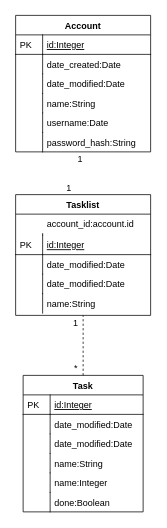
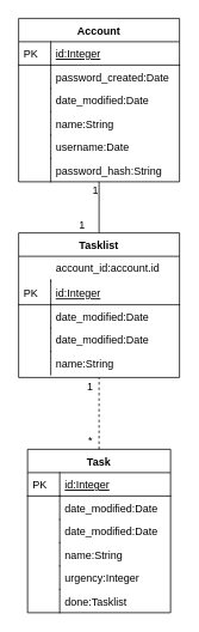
  <mxCell id="0" />
  <mxCell id="1" parent="0" />
  <mxCell id="2" value="Account" style="swimlane;fontStyle=1;childLayout=stackLayout;horizontal=1;startSize=26;horizontalStack=0;resizeParent=1;resizeLast=0;collapsible=1;marginBottom=0;rounded=0;shadow=0;strokeWidth=1;" vertex="1" parent="1"><mxGeometry x="20" y="20" width="180" height="182" as="geometry"><mxRectangle x="20" y="80" width="160" height="26" as="alternateBounds" /></mxGeometry></mxCell>
  <mxCell id="3" value="id:Integer" style="shape=partialRectangle;top=0;left=0;right=0;bottom=1;align=left;verticalAlign=top;fillColor=none;spacingLeft=40;spacingRight=4;overflow=hidden;rotatable=0;points=[[0,0.5],[1,0.5]];portConstraint=eastwest;dropTarget=0;rounded=0;shadow=0;strokeWidth=1;fontStyle=4" vertex="1" parent="2"><mxGeometry y="26" width="180" height="26" as="geometry" /></mxCell>
  <mxCell id="4" value="PK" style="shape=partialRectangle;top=0;left=0;bottom=0;fillColor=none;align=left;verticalAlign=top;spacingLeft=4;spacingRight=4;overflow=hidden;rotatable=0;points=[];portConstraint=eastwest;part=1;" vertex="1" connectable="0" parent="3"><mxGeometry width="36" height="26" as="geometry" /></mxCell>
- <mxCell id="5" value="date_created:Date" style="shape=partialRectangle;top=0;left=0;right=0;bottom=0;align=left;verticalAlign=top;fillColor=none;spacingLeft=40;spacingRight=4;overflow=hidden;rotatable=0;points=[[0,0.5],[1,0.5]];portConstraint=eastwest;dropTarget=0;rounded=0;shadow=0;strokeWidth=1;" vertex="1" parent="2"><mxGeometry y="52" width="180" height="26" as="geometry" /></mxCell>
+ <mxCell id="5" value="password_created:Date" style="shape=partialRectangle;top=0;left=0;right=0;bottom=0;align=left;verticalAlign=top;fillColor=none;spacingLeft=40;spacingRight=4;overflow=hidden;rotatable=0;points=[[0,0.5],[1,0.5]];portConstraint=eastwest;dropTarget=0;rounded=0;shadow=0;strokeWidth=1;" vertex="1" parent="2"><mxGeometry y="52" width="180" height="26" as="geometry" /></mxCell>
  <mxCell id="6" value="" style="shape=partialRectangle;top=0;left=0;bottom=0;fillColor=none;align=left;verticalAlign=top;spacingLeft=4;spacingRight=4;overflow=hidden;rotatable=0;points=[];portConstraint=eastwest;part=1;" vertex="1" connectable="0" parent="5"><mxGeometry width="36" height="26" as="geometry" /></mxCell>
  <mxCell id="7" value="date_modified:Date" style="shape=partialRectangle;top=0;left=0;right=0;bottom=0;align=left;verticalAlign=top;fillColor=none;spacingLeft=40;spacingRight=4;overflow=hidden;rotatable=0;points=[[0,0.5],[1,0.5]];portConstraint=eastwest;dropTarget=0;rounded=0;shadow=0;strokeWidth=1;" vertex="1" parent="2"><mxGeometry y="78" width="180" height="26" as="geometry" /></mxCell>
  <mxCell id="8" value="" style="shape=partialRectangle;top=0;left=0;bottom=0;fillColor=none;align=left;verticalAlign=top;spacingLeft=4;spacingRight=4;overflow=hidden;rotatable=0;points=[];portConstraint=eastwest;part=1;" vertex="1" connectable="0" parent="7"><mxGeometry width="36" height="26" as="geometry" /></mxCell>
  <mxCell id="9" value="name:String" style="shape=partialRectangle;top=0;left=0;right=0;bottom=0;align=left;verticalAlign=top;fillColor=none;spacingLeft=40;spacingRight=4;overflow=hidden;rotatable=0;points=[[0,0.5],[1,0.5]];portConstraint=eastwest;dropTarget=0;rounded=0;shadow=0;strokeWidth=1;" vertex="1" parent="2"><mxGeometry y="104" width="180" height="26" as="geometry" /></mxCell>
  <mxCell id="10" value="" style="shape=partialRectangle;top=0;left=0;bottom=0;fillColor=none;align=left;verticalAlign=top;spacingLeft=4;spacingRight=4;overflow=hidden;rotatable=0;points=[];portConstraint=eastwest;part=1;" vertex="1" connectable="0" parent="9"><mxGeometry width="36" height="26" as="geometry" /></mxCell>
  <mxCell id="11" value="username:Date" style="shape=partialRectangle;top=0;left=0;right=0;bottom=0;align=left;verticalAlign=top;fillColor=none;spacingLeft=40;spacingRight=4;overflow=hidden;rotatable=0;points=[[0,0.5],[1,0.5]];portConstraint=eastwest;dropTarget=0;rounded=0;shadow=0;strokeWidth=1;" vertex="1" parent="2"><mxGeometry y="130" width="180" height="26" as="geometry" /></mxCell>
  <mxCell id="12" value="" style="shape=partialRectangle;top=0;left=0;bottom=0;fillColor=none;align=left;verticalAlign=top;spacingLeft=4;spacingRight=4;overflow=hidden;rotatable=0;points=[];portConstraint=eastwest;part=1;" vertex="1" connectable="0" parent="11"><mxGeometry width="36" height="26" as="geometry" /></mxCell>
  <mxCell id="13" value="password_hash:String" style="shape=partialRectangle;top=0;left=0;right=0;bottom=0;align=left;verticalAlign=top;fillColor=none;spacingLeft=40;spacingRight=4;overflow=hidden;rotatable=0;points=[[0,0.5],[1,0.5]];portConstraint=eastwest;dropTarget=0;rounded=0;shadow=0;strokeWidth=1;" vertex="1" parent="2"><mxGeometry y="156" width="180" height="26" as="geometry" /></mxCell>
  <mxCell id="14" value="" style="shape=partialRectangle;top=0;left=0;bottom=0;fillColor=none;align=left;verticalAlign=top;spacingLeft=4;spacingRight=4;overflow=hidden;rotatable=0;points=[];portConstraint=eastwest;part=1;" vertex="1" connectable="0" parent="13"><mxGeometry width="36" height="26" as="geometry" /></mxCell>
  <mxCell id="15" value="Task" style="swimlane;fontStyle=1;childLayout=stackLayout;horizontal=1;startSize=26;horizontalStack=0;resizeParent=1;resizeLast=0;collapsible=1;marginBottom=0;rounded=0;shadow=0;strokeWidth=1;" vertex="1" parent="1"><mxGeometry x="30" y="500" width="160" height="182" as="geometry"><mxRectangle x="260" y="80" width="160" height="26" as="alternateBounds" /></mxGeometry></mxCell>
  <mxCell id="16" value="id:Integer" style="shape=partialRectangle;top=0;left=0;right=0;bottom=1;align=left;verticalAlign=top;fillColor=none;spacingLeft=40;spacingRight=4;overflow=hidden;rotatable=0;points=[[0,0.5],[1,0.5]];portConstraint=eastwest;dropTarget=0;rounded=0;shadow=0;strokeWidth=1;fontStyle=4" vertex="1" parent="15"><mxGeometry y="26" width="160" height="26" as="geometry" /></mxCell>
  <mxCell id="17" value="PK" style="shape=partialRectangle;top=0;left=0;bottom=0;fillColor=none;align=left;verticalAlign=top;spacingLeft=4;spacingRight=4;overflow=hidden;rotatable=0;points=[];portConstraint=eastwest;part=1;" vertex="1" connectable="0" parent="16"><mxGeometry width="36" height="26" as="geometry" /></mxCell>
  <mxCell id="18" value="date_modified:Date" style="shape=partialRectangle;top=0;left=0;right=0;bottom=0;align=left;verticalAlign=top;fillColor=none;spacingLeft=40;spacingRight=4;overflow=hidden;rotatable=0;points=[[0,0.5],[1,0.5]];portConstraint=eastwest;dropTarget=0;rounded=0;shadow=0;strokeWidth=1;" vertex="1" parent="15"><mxGeometry y="52" width="160" height="26" as="geometry" /></mxCell>
  <mxCell id="19" value="" style="shape=partialRectangle;top=0;left=0;bottom=0;fillColor=none;align=left;verticalAlign=top;spacingLeft=4;spacingRight=4;overflow=hidden;rotatable=0;points=[];portConstraint=eastwest;part=1;" vertex="1" connectable="0" parent="18"><mxGeometry width="36" height="26" as="geometry" /></mxCell>
  <mxCell id="20" value="date_modified:Date" style="shape=partialRectangle;top=0;left=0;right=0;bottom=0;align=left;verticalAlign=top;fillColor=none;spacingLeft=40;spacingRight=4;overflow=hidden;rotatable=0;points=[[0,0.5],[1,0.5]];portConstraint=eastwest;dropTarget=0;rounded=0;shadow=0;strokeWidth=1;" vertex="1" parent="15"><mxGeometry y="78" width="160" height="26" as="geometry" /></mxCell>
  <mxCell id="21" value="" style="shape=partialRectangle;top=0;left=0;bottom=0;fillColor=none;align=left;verticalAlign=top;spacingLeft=4;spacingRight=4;overflow=hidden;rotatable=0;points=[];portConstraint=eastwest;part=1;" vertex="1" connectable="0" parent="20"><mxGeometry width="36" height="26" as="geometry" /></mxCell>
  <mxCell id="22" value="name:String" style="shape=partialRectangle;top=0;left=0;right=0;bottom=0;align=left;verticalAlign=top;fillColor=none;spacingLeft=40;spacingRight=4;overflow=hidden;rotatable=0;points=[[0,0.5],[1,0.5]];portConstraint=eastwest;dropTarget=0;rounded=0;shadow=0;strokeWidth=1;" vertex="1" parent="15"><mxGeometry y="104" width="160" height="26" as="geometry" /></mxCell>
  <mxCell id="23" value="" style="shape=partialRectangle;top=0;left=0;bottom=0;fillColor=none;align=left;verticalAlign=top;spacingLeft=4;spacingRight=4;overflow=hidden;rotatable=0;points=[];portConstraint=eastwest;part=1;" vertex="1" connectable="0" parent="22"><mxGeometry width="36" height="26" as="geometry" /></mxCell>
- <mxCell id="24" value="name:Integer" style="shape=partialRectangle;top=0;left=0;right=0;bottom=0;align=left;verticalAlign=top;fillColor=none;spacingLeft=40;spacingRight=4;overflow=hidden;rotatable=0;points=[[0,0.5],[1,0.5]];portConstraint=eastwest;dropTarget=0;rounded=0;shadow=0;strokeWidth=1;" vertex="1" parent="15"><mxGeometry y="130" width="160" height="26" as="geometry" /></mxCell>
+ <mxCell id="24" value="urgency:Integer" style="shape=partialRectangle;top=0;left=0;right=0;bottom=0;align=left;verticalAlign=top;fillColor=none;spacingLeft=40;spacingRight=4;overflow=hidden;rotatable=0;points=[[0,0.5],[1,0.5]];portConstraint=eastwest;dropTarget=0;rounded=0;shadow=0;strokeWidth=1;" vertex="1" parent="15"><mxGeometry y="130" width="160" height="26" as="geometry" /></mxCell>
  <mxCell id="25" value="" style="shape=partialRectangle;top=0;left=0;bottom=0;fillColor=none;align=left;verticalAlign=top;spacingLeft=4;spacingRight=4;overflow=hidden;rotatable=0;points=[];portConstraint=eastwest;part=1;" vertex="1" connectable="0" parent="24"><mxGeometry width="36" height="26" as="geometry" /></mxCell>
- <mxCell id="26" value="done:Boolean" style="shape=partialRectangle;top=0;left=0;right=0;bottom=0;align=left;verticalAlign=top;fillColor=none;spacingLeft=40;spacingRight=4;overflow=hidden;rotatable=0;points=[[0,0.5],[1,0.5]];portConstraint=eastwest;dropTarget=0;rounded=0;shadow=0;strokeWidth=1;" vertex="1" parent="15"><mxGeometry y="156" width="160" height="26" as="geometry" /></mxCell>
+ <mxCell id="26" value="done:Tasklist" style="shape=partialRectangle;top=0;left=0;right=0;bottom=0;align=left;verticalAlign=top;fillColor=none;spacingLeft=40;spacingRight=4;overflow=hidden;rotatable=0;points=[[0,0.5],[1,0.5]];portConstraint=eastwest;dropTarget=0;rounded=0;shadow=0;strokeWidth=1;" vertex="1" parent="15"><mxGeometry y="156" width="160" height="26" as="geometry" /></mxCell>
  <mxCell id="27" value="" style="shape=partialRectangle;top=0;left=0;bottom=0;fillColor=none;align=left;verticalAlign=top;spacingLeft=4;spacingRight=4;overflow=hidden;rotatable=0;points=[];portConstraint=eastwest;part=1;" vertex="1" connectable="0" parent="26"><mxGeometry width="36" height="26" as="geometry" /></mxCell>
+ <mxCell id="28" style="edgeStyle=orthogonalEdgeStyle;rounded=0;orthogonalLoop=1;jettySize=auto;html=1;exitX=0.5;exitY=0;exitDx=0;exitDy=0;entryX=0.5;entryY=1;entryDx=0;entryDy=0;endArrow=none;endFill=0;" edge="1" parent="1" source="29" target="2"><mxGeometry relative="1" as="geometry" /></mxCell>
  <mxCell id="29" value="Tasklist" style="swimlane;fontStyle=1;childLayout=stackLayout;horizontal=1;startSize=26;horizontalStack=0;resizeParent=1;resizeLast=0;collapsible=1;marginBottom=0;rounded=0;shadow=0;strokeWidth=1;" vertex="1" parent="1"><mxGeometry x="20" y="259" width="180" height="161" as="geometry"><mxRectangle x="20" y="80" width="160" height="26" as="alternateBounds" /></mxGeometry></mxCell>
  <mxCell id="30" value="account_id:account.id" style="shape=partialRectangle;top=0;left=0;right=0;bottom=0;align=left;verticalAlign=top;fillColor=none;spacingLeft=40;spacingRight=4;overflow=hidden;rotatable=0;points=[[0,0.5],[1,0.5]];portConstraint=eastwest;dropTarget=0;rounded=0;shadow=0;strokeWidth=1;" vertex="1" parent="29"><mxGeometry y="26" width="180" height="26" as="geometry" /></mxCell>
  <mxCell id="31" value="" style="shape=partialRectangle;top=0;left=0;right=0;bottom=0;align=left;verticalAlign=top;fillColor=none;spacingLeft=40;spacingRight=4;overflow=hidden;rotatable=0;points=[[0,0.5],[1,0.5]];portConstraint=eastwest;dropTarget=0;rounded=0;shadow=0;strokeWidth=1;" vertex="1" parent="29"><mxGeometry y="52" width="180" height="2" as="geometry" /></mxCell>
  <mxCell id="32" value="" style="shape=partialRectangle;top=0;left=0;bottom=0;fillColor=none;align=left;verticalAlign=top;spacingLeft=4;spacingRight=4;overflow=hidden;rotatable=0;points=[];portConstraint=eastwest;part=1;" vertex="1" connectable="0" parent="31"><mxGeometry width="36" height="2" as="geometry" /></mxCell>
  <mxCell id="33" value="id:Integer" style="shape=partialRectangle;top=0;left=0;right=0;bottom=1;align=left;verticalAlign=top;fillColor=none;spacingLeft=40;spacingRight=4;overflow=hidden;rotatable=0;points=[[0,0.5],[1,0.5]];portConstraint=eastwest;dropTarget=0;rounded=0;shadow=0;strokeWidth=1;fontStyle=4" vertex="1" parent="29"><mxGeometry y="54" width="180" height="26" as="geometry" /></mxCell>
  <mxCell id="34" value="PK" style="shape=partialRectangle;top=0;left=0;bottom=0;fillColor=none;align=left;verticalAlign=top;spacingLeft=4;spacingRight=4;overflow=hidden;rotatable=0;points=[];portConstraint=eastwest;part=1;" vertex="1" connectable="0" parent="33"><mxGeometry width="36" height="26" as="geometry" /></mxCell>
  <mxCell id="35" value="date_modified:Date" style="shape=partialRectangle;top=0;left=0;right=0;bottom=0;align=left;verticalAlign=top;fillColor=none;spacingLeft=40;spacingRight=4;overflow=hidden;rotatable=0;points=[[0,0.5],[1,0.5]];portConstraint=eastwest;dropTarget=0;rounded=0;shadow=0;strokeWidth=1;" vertex="1" parent="29"><mxGeometry y="80" width="180" height="26" as="geometry" /></mxCell>
  <mxCell id="36" value="" style="shape=partialRectangle;top=0;left=0;bottom=0;fillColor=none;align=left;verticalAlign=top;spacingLeft=4;spacingRight=4;overflow=hidden;rotatable=0;points=[];portConstraint=eastwest;part=1;" vertex="1" connectable="0" parent="35"><mxGeometry width="36" height="26" as="geometry" /></mxCell>
  <mxCell id="37" value="date_modified:Date" style="shape=partialRectangle;top=0;left=0;right=0;bottom=0;align=left;verticalAlign=top;fillColor=none;spacingLeft=40;spacingRight=4;overflow=hidden;rotatable=0;points=[[0,0.5],[1,0.5]];portConstraint=eastwest;dropTarget=0;rounded=0;shadow=0;strokeWidth=1;" vertex="1" parent="29"><mxGeometry y="106" width="180" height="26" as="geometry" /></mxCell>
  <mxCell id="38" value="" style="shape=partialRectangle;top=0;left=0;bottom=0;fillColor=none;align=left;verticalAlign=top;spacingLeft=4;spacingRight=4;overflow=hidden;rotatable=0;points=[];portConstraint=eastwest;part=1;" vertex="1" connectable="0" parent="37"><mxGeometry width="36" height="26" as="geometry" /></mxCell>
  <mxCell id="39" value="name:String" style="shape=partialRectangle;top=0;left=0;right=0;bottom=0;align=left;verticalAlign=top;fillColor=none;spacingLeft=40;spacingRight=4;overflow=hidden;rotatable=0;points=[[0,0.5],[1,0.5]];portConstraint=eastwest;dropTarget=0;rounded=0;shadow=0;strokeWidth=1;" vertex="1" parent="29"><mxGeometry y="132" width="180" height="26" as="geometry" /></mxCell>
  <mxCell id="40" value="" style="shape=partialRectangle;top=0;left=0;bottom=0;fillColor=none;align=left;verticalAlign=top;spacingLeft=4;spacingRight=4;overflow=hidden;rotatable=0;points=[];portConstraint=eastwest;part=1;" vertex="1" connectable="0" parent="39"><mxGeometry width="36" height="26" as="geometry" /></mxCell>
  <mxCell id="41" style="edgeStyle=orthogonalEdgeStyle;rounded=0;orthogonalLoop=1;jettySize=auto;html=1;endArrow=none;endFill=0;dashed=1;" edge="1" parent="1" source="15" target="29"><mxGeometry relative="1" as="geometry"><mxPoint x="110" y="269" as="sourcePoint" /><mxPoint x="110" y="221" as="targetPoint" /></mxGeometry></mxCell>
  <mxCell id="42" value="*" style="text;html=1;align=center;verticalAlign=middle;resizable=0;points=[];autosize=1;" vertex="1" parent="1"><mxGeometry x="90" y="480" width="20" height="20" as="geometry" /></mxCell>
  <mxCell id="43" value="&lt;div&gt;1&lt;/div&gt;" style="text;html=1;align=center;verticalAlign=middle;resizable=0;points=[];autosize=1;" vertex="1" parent="1"><mxGeometry x="90" y="420" width="20" height="20" as="geometry" /></mxCell>
  <mxCell id="44" value="&lt;div&gt;1&lt;/div&gt;" style="text;html=1;align=center;verticalAlign=middle;resizable=0;points=[];autosize=1;" vertex="1" parent="1"><mxGeometry x="96" y="202" width="20" height="20" as="geometry" /></mxCell>
  <mxCell id="45" value="&lt;div&gt;1&lt;/div&gt;" style="text;html=1;align=center;verticalAlign=middle;resizable=0;points=[];autosize=1;" vertex="1" parent="1"><mxGeometry x="81" y="240" width="20" height="20" as="geometry" /></mxCell>
